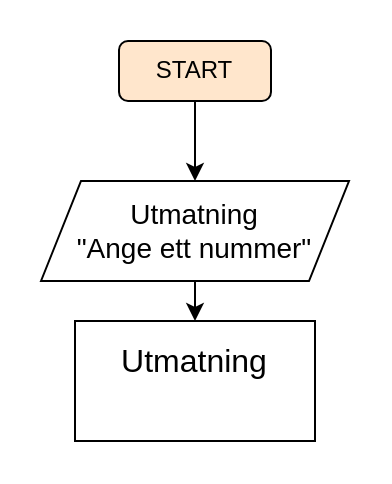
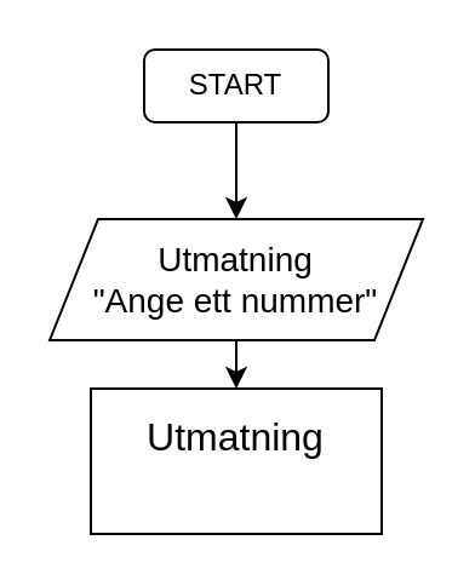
  <mxCell id="0" />
  <mxCell id="1" parent="0" />
- <mxCell id="2" value="START" style="rounded=1;whiteSpace=wrap;html=1;fillColor=#ffe6cc;" vertex="1" parent="1"><mxGeometry x="59" y="20" width="76" height="30" as="geometry" /></mxCell>
+ <mxCell id="2" value="START" style="rounded=1;whiteSpace=wrap;html=1;" vertex="1" parent="1"><mxGeometry x="59" y="20" width="76" height="30" as="geometry" /></mxCell>
  <mxCell id="3" value="" style="endArrow=classic;html=1;" edge="1" parent="1"><mxGeometry width="50" height="50" relative="1" as="geometry"><mxPoint x="97" y="50" as="sourcePoint" /><mxPoint x="97" y="90" as="targetPoint" /></mxGeometry></mxCell>
  <mxCell id="4" value="&lt;span style=&quot;font-size: 14px&quot;&gt;Utmatning&lt;br&gt;&quot;Ange ett nummer&quot;&lt;br&gt;&lt;/span&gt;" style="shape=parallelogram;perimeter=parallelogramPerimeter;whiteSpace=wrap;html=1;fixedSize=1;" vertex="1" parent="1"><mxGeometry x="20" y="90" width="154" height="50" as="geometry" /></mxCell>
  <mxCell id="5" value="&lt;span style=&quot;font-size: 16px&quot;&gt;Utmatning&lt;br&gt;&lt;br&gt;&lt;/span&gt;" style="rounded=0;whiteSpace=wrap;html=1;" vertex="1" parent="1"><mxGeometry x="37" y="160" width="120" height="60" as="geometry" /></mxCell>
  <mxCell id="6" value="" style="endArrow=classic;html=1;" edge="1" parent="1"><mxGeometry width="50" height="50" relative="1" as="geometry"><mxPoint x="97" y="140" as="sourcePoint" /><mxPoint x="97" y="160" as="targetPoint" /></mxGeometry></mxCell>
